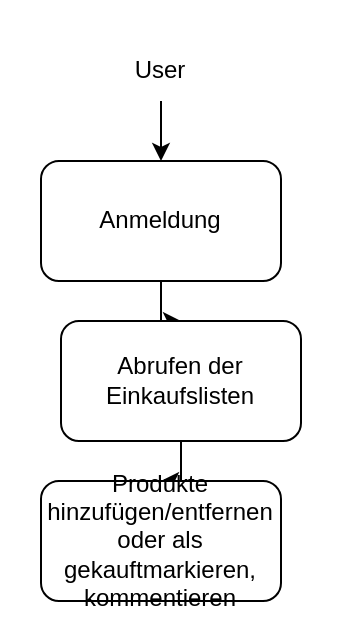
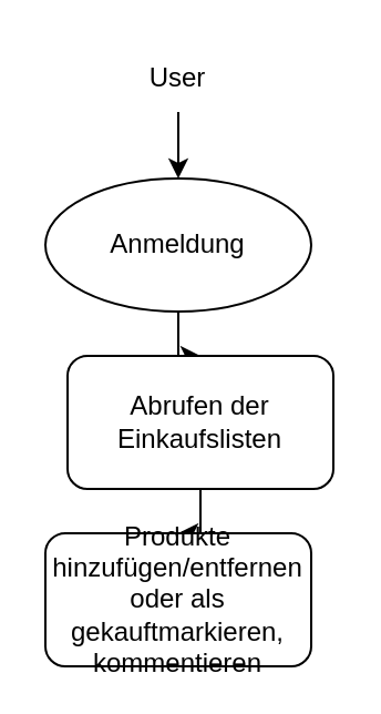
  <mxCell id="0" />
  <mxCell id="1" parent="0" />
  <mxCell id="2" style="edgeStyle=orthogonalEdgeStyle;rounded=0;orthogonalLoop=1;jettySize=auto;html=1;" edge="1" parent="1" source="3" target="5"><mxGeometry relative="1" as="geometry" /></mxCell>
  <mxCell id="3" value="User" style="text;html=1;align=center;verticalAlign=middle;whiteSpace=wrap;rounded=0;" vertex="1" parent="1"><mxGeometry x="50" y="20" width="60" height="30" as="geometry" /></mxCell>
  <mxCell id="4" style="edgeStyle=orthogonalEdgeStyle;rounded=0;orthogonalLoop=1;jettySize=auto;html=1;" edge="1" parent="1" source="5" target="7"><mxGeometry relative="1" as="geometry" /></mxCell>
- <mxCell id="5" value="Anmeldung" style="rounded=1;whiteSpace=wrap;html=1;" vertex="1" parent="1"><mxGeometry x="20" y="80" width="120" height="60" as="geometry" /></mxCell>
+ <mxCell id="5" value="Anmeldung" style="ellipse;whiteSpace=wrap;html=1;" vertex="1" parent="1"><mxGeometry x="20" y="80" width="120" height="60" as="geometry" /></mxCell>
  <mxCell id="6" value="" style="edgeStyle=orthogonalEdgeStyle;rounded=0;orthogonalLoop=1;jettySize=auto;html=1;" edge="1" parent="1" source="7" target="8"><mxGeometry relative="1" as="geometry" /></mxCell>
  <mxCell id="7" value="Abrufen der Einkaufslisten" style="whiteSpace=wrap;html=1;rounded=1;" vertex="1" parent="1"><mxGeometry x="30" y="160" width="120" height="60" as="geometry" /></mxCell>
  <mxCell id="8" value="Produkte hinzufügen/entfernen oder als gekauftmarkieren, kommentieren" style="whiteSpace=wrap;html=1;rounded=1;" vertex="1" parent="1"><mxGeometry x="20" y="240" width="120" height="60" as="geometry" /></mxCell>
